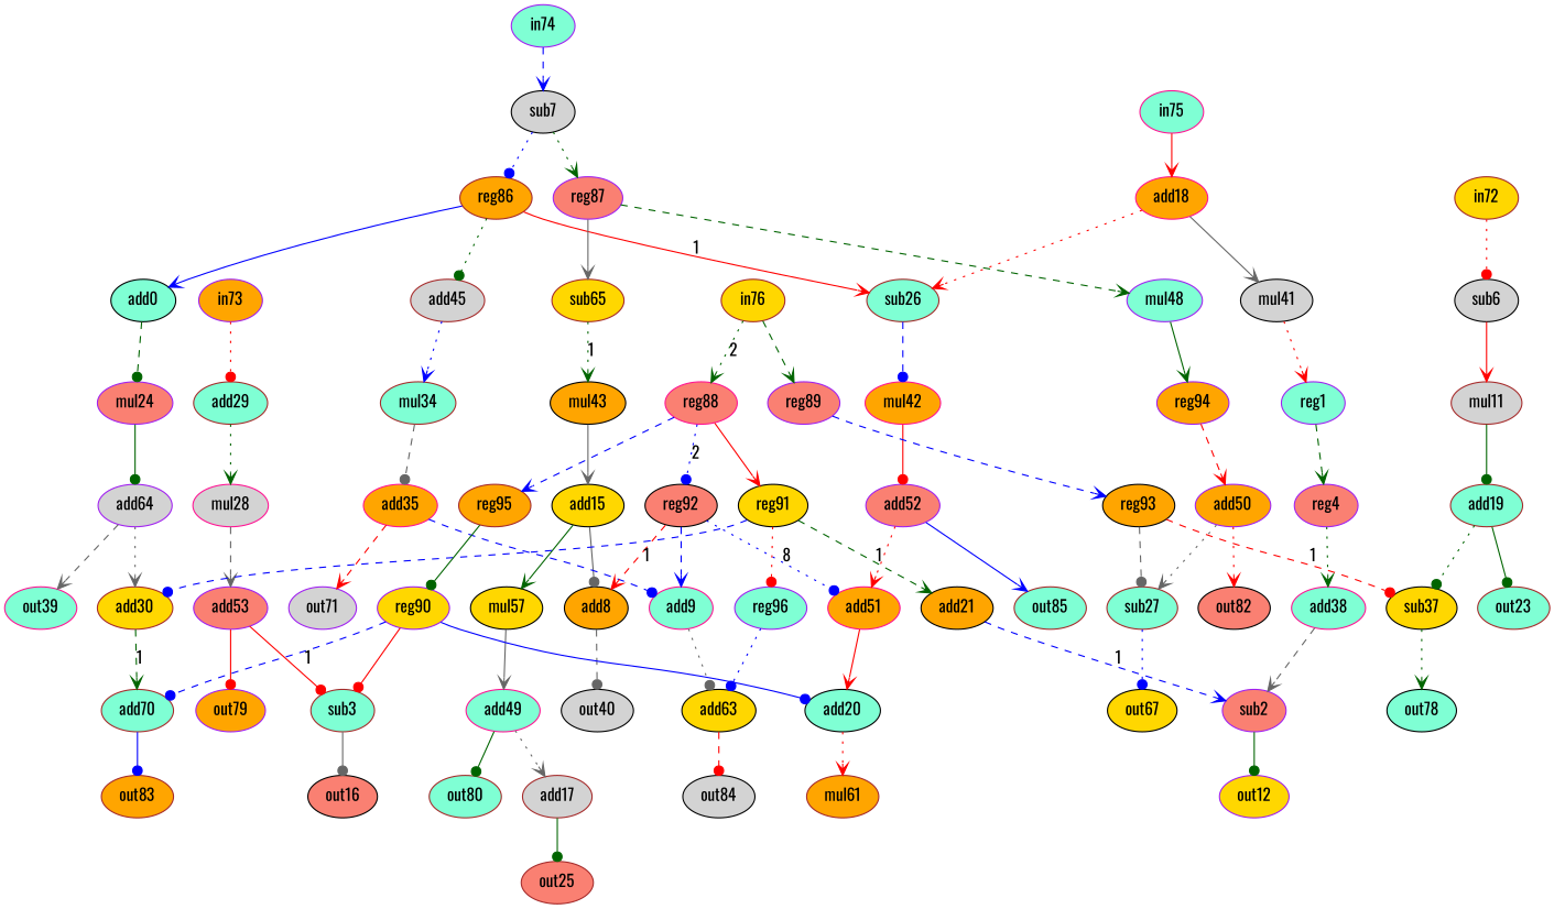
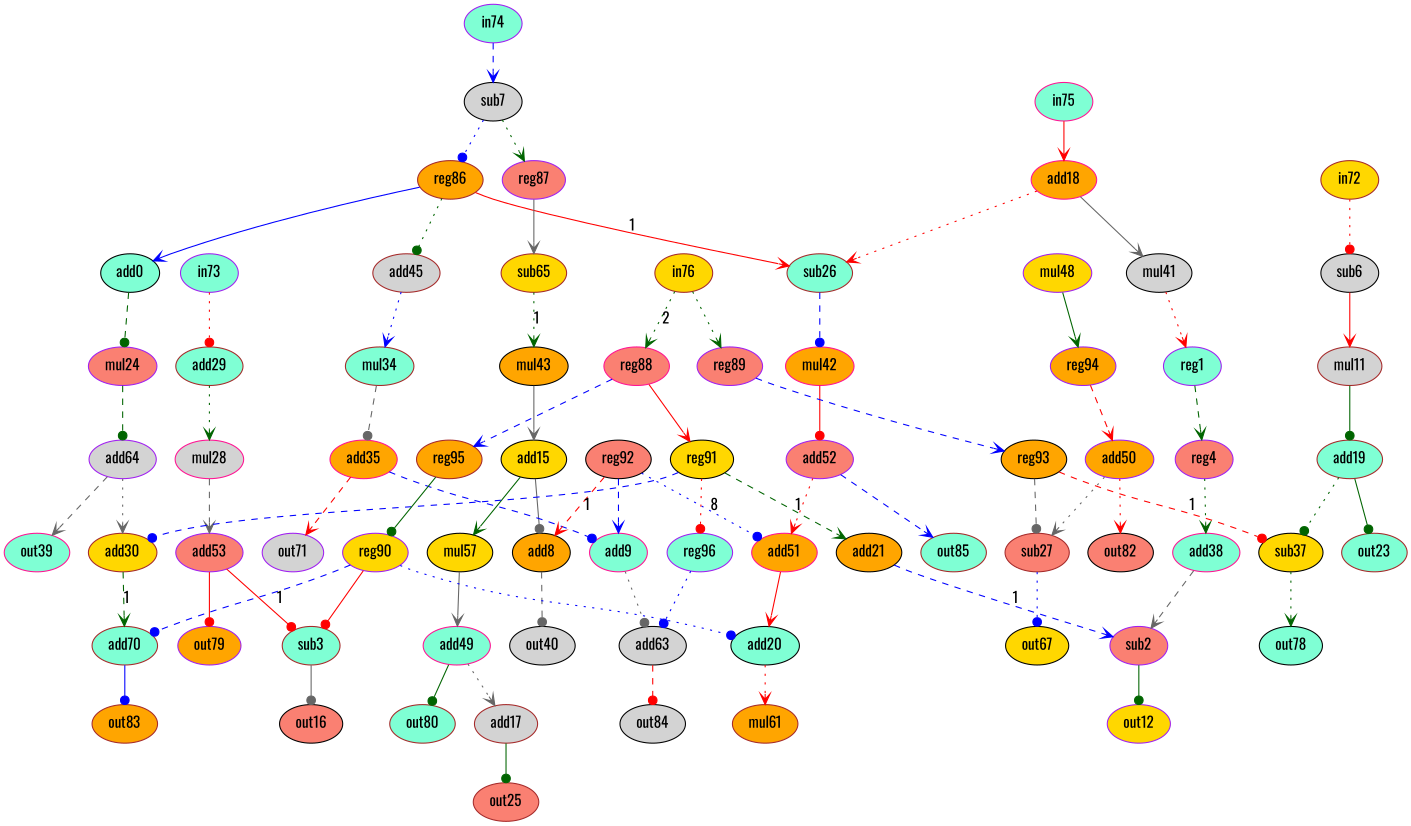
  strict digraph {
    fontname=Oswald
    node [alap=6 asap=3 color=brown fillcolor=aquamarine fontname=Oswald op=out style=filled]
    edge [arrowhead=vee color=darkgreen fontname=Oswald port=0 style=dotted w=0]
    n1 [alap=3 color=black label=add0 op=addi value=2]
    n2 [alap=4 asap=4 color=purple fillcolor=salmon label=mul24 op=muli value=2]
    n3 [alap=5 asap=5 color=purple fillcolor=lightgrey label=add64 op=addi value=2]
    n4 [alap=3 color=purple label=reg1 op=reg]
    n5 [alap=4 asap=4 color=purple fillcolor=salmon label=reg4 op=reg]
    n6 [alap=5 asap=5 color=deeppink label=add38 op=addi value=2]
    n7 [asap=6 color=purple fillcolor=salmon label=sub2 op=sub]
    n8 [alap=7 asap=7 color=purple fillcolor=gold label=out12]
    n9 [alap=4 asap=4 label=sub3 op=sub]
    n10 [alap=5 asap=5 color=black fillcolor=salmon label=out16]
    n11 [alap=1 asap=1 color=black fillcolor=lightgrey label=sub6 op=subi value=2]
    n12 [alap=2 asap=2 fillcolor=lightgrey label=mul11 op=muli value=2]
    n13 [alap=3 label=add19 op=addi value=2]
    n14 [alap=1 asap=1 color=black fillcolor=lightgrey label=sub7 op=subi value=2]
    n15 [alap=2 asap=2 fillcolor=orange label=reg86 op=reg]
    n16 [alap=2 asap=2 color=purple fillcolor=salmon label=reg87 op=reg]
    n17 [alap=3 label=sub26 op=sub]
    n18 [alap=3 fillcolor=lightgrey label=add45 op=addi value=2]
-   n19 [alap=3 color=purple label=mul48 op=muli value=2]
+   n19 [alap=3 color=purple fillcolor=gold label=mul48 op=muli value=2]
    n20 [alap=3 fillcolor=gold label=sub65 op=subi value=2]
    n21 [asap=6 color=black fillcolor=orange label=add8 op=add]
    n22 [alap=7 asap=7 color=black fillcolor=lightgrey label=out40]
    n23 [asap=6 color=deeppink label=add9 op=add]
-   n24 [alap=7 asap=7 color=black fillcolor=gold label=add63 op=add]
+   n24 [alap=7 asap=7 color=black fillcolor=lightgrey label=add63 op=add]
    n25 [alap=8 asap=8 color=black fillcolor=lightgrey label=out84]
    n26 [alap=4 asap=4 label=out23]
    n27 [alap=4 asap=4 color=black fillcolor=gold label=sub37 op=sub]
    n28 [alap=5 asap=5 color=black fillcolor=gold label=add15 op=addi value=2]
    n29 [asap=6 color=black fillcolor=gold label=mul57 op=muli value=2]
    n30 [alap=7 asap=7 color=deeppink label=add49 op=addi value=2]
    n31 [alap=8 asap=8 fillcolor=lightgrey label=add17 op=addi value=2]
    n32 [alap=9 asap=9 fillcolor=salmon label=out25]
    n33 [alap=1 asap=1 color=deeppink fillcolor=orange label=add18 op=addi value=2]
    n34 [alap=2 asap=2 color=black fillcolor=lightgrey label=mul41 op=muli value=2]
    n35 [alap=4 asap=4 color=deeppink fillcolor=orange label=mul42 op=muli value=2]
    n36 [alap=5 asap=5 color=black label=out78]
    n37 [alap=7 asap=7 color=black label=add20 op=add]
    n38 [alap=8 asap=8 fillcolor=orange label=mul61]
    n39 [alap=5 color=black fillcolor=orange label=add21 op=addi value=2]
    n40 [asap=6 fillcolor=gold label=add30 op=add]
    n41 [asap=6 color=deeppink label=out39]
    n42 [alap=5 asap=5 color=purple fillcolor=salmon label=add52 op=addi value=2]
-   n43 [asap=6 label=sub27 op=sub]
+   n43 [asap=6 fillcolor=salmon label=sub27 op=sub]
    n44 [alap=7 asap=7 color=black fillcolor=gold label=out67]
    n45 [alap=2 asap=2 color=deeppink fillcolor=lightgrey label=mul28 op=muli value=2]
    n46 [alap=3 color=purple fillcolor=salmon label=add53 op=addi value=2]
    n47 [alap=4 asap=4 color=purple fillcolor=orange label=out79]
    n48 [alap=1 asap=1 label=add29 op=addi value=2]
    n49 [alap=7 asap=7 label=add70 op=add]
    n50 [alap=8 asap=8 fillcolor=orange label=out83]
    n51 [alap=4 asap=4 label=mul34 op=muli value=2]
    n52 [alap=5 asap=5 color=deeppink fillcolor=orange label=add35 op=addi value=2]
    n53 [asap=6 color=purple fillcolor=lightgrey label=out71]
    n54 [asap=6 color=deeppink fillcolor=orange label=add51 op=add]
    n55 [asap=6 label=out85]
    n56 [alap=4 asap=4 color=black fillcolor=orange label=mul43 op=muli value=2]
    n57 [alap=4 asap=4 color=purple fillcolor=orange label=reg94 op=reg]
    n58 [alap=5 asap=5 color=purple fillcolor=orange label=add50 op=addi value=2]
    n59 [alap=8 asap=8 label=out80]
    n60 [asap=6 color=black fillcolor=salmon label=out82]
    n61 [alap=0 asap=0 fillcolor=gold label=in72 op=in]
-   n62 [alap=0 asap=0 color=purple fillcolor=orange label=in73 op=in]
+   n62 [alap=0 asap=0 color=purple label=in73 op=in]
    n63 [alap=0 asap=0 color=purple label=in74 op=in]
    n64 [alap=0 asap=0 color=deeppink label=in75 op=in]
    n65 [alap=0 asap=0 fillcolor=gold label=in76 op=in]
    n66 [alap=1 asap=1 color=deeppink fillcolor=salmon label=reg88 op=reg]
    n67 [alap=2 asap=1 color=purple fillcolor=salmon label=reg89 op=reg]
    n68 [alap=4 asap=2 color=black fillcolor=gold label=reg91 op=reg]
    n69 [alap=5 asap=2 color=black fillcolor=salmon label=reg92 op=reg]
    n70 [alap=2 asap=2 fillcolor=orange label=reg95 op=reg]
    n71 [alap=3 asap=2 color=black fillcolor=orange label=reg93 op=reg]
    n72 [color=purple label=reg96 op=reg]
    n73 [alap=3 color=purple fillcolor=gold label=reg90 op=reg]
    n1 -> n2 [arrowhead=dot style=dashed]
-   n2 -> n3 [arrowhead=dot style=solid]
+   n2 -> n3 [arrowhead=dot style=dashed]
    n3 -> n40 [color=gray40]
    n3 -> n41 [color=gray40 style=dashed]
    n4 -> n5 [style=dashed]
    n5 -> n6
    n6 -> n7 [color=gray40 port=1 style=dashed]
    n7 -> n8 [arrowhead=dot style=solid]
    n9 -> n10 [arrowhead=dot color=gray40 style=solid]
    n11 -> n12 [color=red style=solid]
    n12 -> n13 [arrowhead=dot style=solid]
    n13 -> n26 [arrowhead=dot style=solid]
    n13 -> n27 [arrowhead=dot]
    n14 -> n15 [arrowhead=dot color=blue]
    n14 -> n16
    n15 -> n1 [color=blue style=solid]
    n15 -> n17 [color=red label=1 port=1 style=solid w=2]
    n15 -> n18 [arrowhead=dot]
-   n16 -> n19 [style=dashed]
    n16 -> n20 [color=gray40 style=solid]
    n17 -> n35 [arrowhead=dot color=blue style=dashed]
    n18 -> n51 [color=blue]
    n19 -> n57 [style=solid]
    n20 -> n56 [label=1 w=1]
    n21 -> n22 [arrowhead=dot color=gray40 style=dashed]
    n23 -> n24 [arrowhead=dot color=gray40]
    n24 -> n25 [arrowhead=dot color=red style=dashed]
    n27 -> n36
    n28 -> n21 [arrowhead=dot color=gray40 style=solid]
    n28 -> n29 [style=solid]
    n29 -> n30 [color=gray40 style=solid]
    n30 -> n31 [color=gray40]
    n30 -> n59 [arrowhead=dot style=solid]
    n31 -> n32 [arrowhead=dot style=solid]
    n33 -> n17 [color=red]
    n33 -> n34 [color=gray40 style=solid]
    n34 -> n4 [color=red]
    n35 -> n42 [arrowhead=dot color=red style=solid]
    n37 -> n38 [color=red]
    n39 -> n7 [color=blue label=1 style=dashed w=1]
    n40 -> n49 [label=1 style=dashed w=1]
    n42 -> n54 [color=red]
-   n42 -> n55 [color=blue style=solid]
+   n42 -> n55 [color=blue style=dashed]
    n43 -> n44 [arrowhead=dot color=blue]
    n45 -> n46 [color=gray40 style=dashed]
    n46 -> n9 [arrowhead=dot color=red style=solid]
    n46 -> n47 [arrowhead=dot color=red style=solid]
    n48 -> n45
    n49 -> n50 [arrowhead=dot color=blue style=solid]
    n51 -> n52 [arrowhead=dot color=gray40 style=dashed]
    n52 -> n23 [arrowhead=dot color=blue style=dashed]
    n52 -> n53 [color=red style=dashed]
    n54 -> n37 [color=red style=solid]
    n56 -> n28 [color=gray40 style=solid]
    n57 -> n58 [color=red style=dashed]
    n58 -> n43 [color=gray40]
    n58 -> n60 [color=red]
    n61 -> n11 [arrowhead=dot color=red]
    n62 -> n48 [arrowhead=dot color=red]
    n63 -> n14 [color=blue style=dashed]
    n64 -> n33 [color=red style=solid]
    n65 -> n66 [label=2 w=2]
-   n65 -> n67 [style=dashed]
+   n65 -> n67
    n66 -> n68 [color=red style=solid]
-   n66 -> n69 [arrowhead=dot color=blue label=2 w=2]
    n66 -> n70 [color=blue style=dashed]
    n67 -> n71 [color=blue style=dashed]
    n68 -> n39 [label=1 style=dashed w=1]
    n68 -> n40 [arrowhead=dot color=blue port=1 style=dashed]
    n68 -> n72 [arrowhead=dot color=red]
    n69 -> n21 [color=red label=1 port=1 style=dashed w=1]
    n69 -> n23 [color=blue port=1 style=dashed]
    n69 -> n54 [arrowhead=dot color=blue label=8 port=1 w=2]
    n70 -> n73 [arrowhead=dot style=solid]
    n71 -> n27 [arrowhead=dot color=red label=1 port=1 style=dashed w=1]
    n71 -> n43 [arrowhead=dot color=gray40 port=1 style=dashed]
    n72 -> n24 [arrowhead=dot color=blue port=1]
    n73 -> n9 [arrowhead=dot color=red port=1 style=solid]
-   n73 -> n37 [arrowhead=dot color=blue port=1 style=solid]
+   n73 -> n37 [arrowhead=dot color=blue port=1]
    n73 -> n49 [arrowhead=dot color=blue label=1 port=1 style=dashed w=1]
  }
